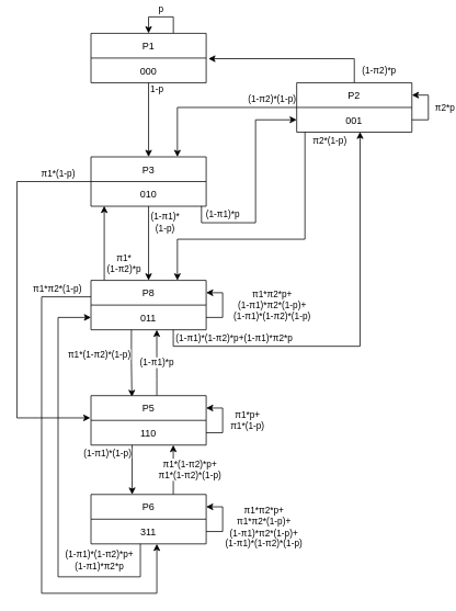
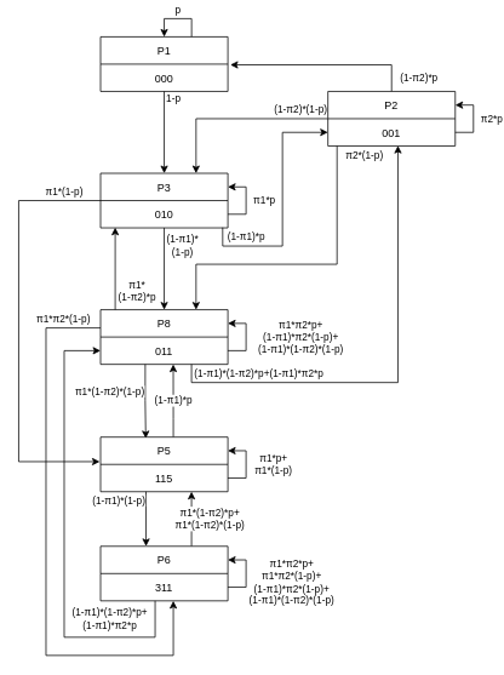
  <mxCell id="0" />
  <mxCell id="1" parent="0" />
  <mxCell id="2" value="1-p" style="edgeStyle=orthogonalEdgeStyle;rounded=0;orthogonalLoop=1;jettySize=auto;html=1;entryX=0.5;entryY=0;entryDx=0;entryDy=0;" parent="1" source="3" target="8" edge="1"><mxGeometry x="-0.833" y="10" relative="1" as="geometry"><mxPoint as="offset" /></mxGeometry></mxCell>
  <mxCell id="3" value="P1" style="swimlane;fontStyle=0;childLayout=stackLayout;horizontal=1;startSize=30;horizontalStack=0;resizeParent=1;resizeParentMax=0;resizeLast=0;collapsible=1;marginBottom=0;" parent="1" vertex="1"><mxGeometry x="110" y="40" width="140" height="60" as="geometry" /></mxCell>
  <mxCell id="4" value="000" style="text;strokeColor=none;fillColor=none;align=center;verticalAlign=middle;spacingLeft=4;spacingRight=4;overflow=hidden;points=[[0,0.5],[1,0.5]];portConstraint=eastwest;rotatable=0;" parent="3" vertex="1"><mxGeometry y="30" width="140" height="30" as="geometry" /></mxCell>
  <mxCell id="5" value="(1-π1)*p" style="edgeStyle=orthogonalEdgeStyle;rounded=0;orthogonalLoop=1;jettySize=auto;html=1;entryX=0;entryY=0.5;entryDx=0;entryDy=0;exitX=0.959;exitY=0.988;exitDx=0;exitDy=0;exitPerimeter=0;" parent="1" source="10" target="16" edge="1"><mxGeometry x="-0.647" y="10" relative="1" as="geometry"><Array as="points"><mxPoint x="244" y="270" /><mxPoint x="310" y="270" /><mxPoint x="310" y="145" /></Array><mxPoint as="offset" /></mxGeometry></mxCell>
  <mxCell id="6" value="(1-π1)*&lt;br&gt;(1-p)" style="edgeStyle=orthogonalEdgeStyle;rounded=0;orthogonalLoop=1;jettySize=auto;html=1;entryX=0.5;entryY=0;entryDx=0;entryDy=0;" parent="1" source="8" target="22" edge="1"><mxGeometry x="-0.556" y="20" relative="1" as="geometry"><mxPoint as="offset" /></mxGeometry></mxCell>
  <mxCell id="7" value="π1*(1-p)" style="edgeStyle=orthogonalEdgeStyle;rounded=0;orthogonalLoop=1;jettySize=auto;html=1;entryX=-0.006;entryY=-0.1;entryDx=0;entryDy=0;entryPerimeter=0;" edge="1" parent="1" source="8" target="28"><mxGeometry x="-0.828" y="-10" relative="1" as="geometry"><Array as="points"><mxPoint x="20" y="220" /><mxPoint x="20" y="507" /></Array><mxPoint as="offset" /></mxGeometry></mxCell>
  <mxCell id="8" value="P3" style="swimlane;fontStyle=0;childLayout=stackLayout;horizontal=1;startSize=30;horizontalStack=0;resizeParent=1;resizeParentMax=0;resizeLast=0;collapsible=1;marginBottom=0;" parent="1" vertex="1"><mxGeometry x="110" y="190" width="140" height="60" as="geometry" /></mxCell>
+ <mxCell id="9" value="π1*p" style="edgeStyle=orthogonalEdgeStyle;rounded=0;orthogonalLoop=1;jettySize=auto;html=1;exitX=1;exitY=0.5;exitDx=0;exitDy=0;entryX=1;entryY=0.25;entryDx=0;entryDy=0;" parent="8" source="10" target="8" edge="1"><mxGeometry x="0.001" y="-20" relative="1" as="geometry"><Array as="points"><mxPoint x="160" y="45" /><mxPoint x="160" y="15" /></Array><mxPoint as="offset" /></mxGeometry></mxCell>
  <mxCell id="10" value="010" style="text;strokeColor=none;fillColor=none;align=center;verticalAlign=middle;spacingLeft=4;spacingRight=4;overflow=hidden;points=[[0,0.5],[1,0.5]];portConstraint=eastwest;rotatable=0;" parent="8" vertex="1"><mxGeometry y="30" width="140" height="30" as="geometry" /></mxCell>
  <mxCell id="11" value="(1-π2)*p" style="edgeStyle=orthogonalEdgeStyle;rounded=0;orthogonalLoop=1;jettySize=auto;html=1;exitX=0.5;exitY=0;exitDx=0;exitDy=0;entryX=1.019;entryY=0.026;entryDx=0;entryDy=0;entryPerimeter=0;" parent="1" source="14" target="4" edge="1"><mxGeometry x="-0.854" y="-30" relative="1" as="geometry"><Array as="points"><mxPoint x="430" y="71" /></Array><mxPoint as="offset" /></mxGeometry></mxCell>
  <mxCell id="12" value="(1-π2)*(1-p)" style="edgeStyle=orthogonalEdgeStyle;rounded=0;orthogonalLoop=1;jettySize=auto;html=1;entryX=0.75;entryY=0;entryDx=0;entryDy=0;" parent="1" source="14" target="8" edge="1"><mxGeometry x="-0.707" y="-10" relative="1" as="geometry"><mxPoint as="offset" /></mxGeometry></mxCell>
  <mxCell id="13" value="π2*(1-p)" style="edgeStyle=orthogonalEdgeStyle;rounded=0;orthogonalLoop=1;jettySize=auto;html=1;entryX=0.75;entryY=0;entryDx=0;entryDy=0;" parent="1" source="14" target="22" edge="1"><mxGeometry x="-0.94" y="30" relative="1" as="geometry"><Array as="points"><mxPoint x="370" y="290" /><mxPoint x="215" y="290" /></Array><mxPoint as="offset" /></mxGeometry></mxCell>
  <mxCell id="14" value="P2" style="swimlane;fontStyle=0;childLayout=stackLayout;horizontal=1;startSize=30;horizontalStack=0;resizeParent=1;resizeParentMax=0;resizeLast=0;collapsible=1;marginBottom=0;" parent="1" vertex="1"><mxGeometry x="360" y="100" width="140" height="60" as="geometry" /></mxCell>
  <mxCell id="15" value="π2*p" style="edgeStyle=orthogonalEdgeStyle;rounded=0;orthogonalLoop=1;jettySize=auto;html=1;exitX=1;exitY=0.5;exitDx=0;exitDy=0;entryX=1;entryY=0.25;entryDx=0;entryDy=0;" parent="14" source="16" target="14" edge="1"><mxGeometry x="0.001" y="-20" relative="1" as="geometry"><Array as="points"><mxPoint x="160" y="45" /><mxPoint x="160" y="15" /></Array><mxPoint as="offset" /></mxGeometry></mxCell>
  <mxCell id="16" value="001" style="text;strokeColor=none;fillColor=none;align=center;verticalAlign=middle;spacingLeft=4;spacingRight=4;overflow=hidden;points=[[0,0.5],[1,0.5]];portConstraint=eastwest;rotatable=0;" parent="14" vertex="1"><mxGeometry y="30" width="140" height="30" as="geometry" /></mxCell>
  <mxCell id="17" value="p" style="edgeStyle=orthogonalEdgeStyle;rounded=0;orthogonalLoop=1;jettySize=auto;html=1;exitX=0.715;exitY=-0.003;exitDx=0;exitDy=0;entryX=0.5;entryY=0;entryDx=0;entryDy=0;exitPerimeter=0;" parent="1" source="3" target="3" edge="1"><mxGeometry y="-10" relative="1" as="geometry"><mxPoint x="229.97" y="10" as="sourcePoint" /><mxPoint x="139.97" y="-34" as="targetPoint" /><Array as="points"><mxPoint x="210" y="20" /><mxPoint x="180" y="20" /></Array><mxPoint as="offset" /></mxGeometry></mxCell>
  <mxCell id="18" value="π1*&lt;br&gt;(1-π2)*p" style="edgeStyle=orthogonalEdgeStyle;rounded=0;orthogonalLoop=1;jettySize=auto;html=1;entryX=0.115;entryY=0.988;entryDx=0;entryDy=0;entryPerimeter=0;exitX=0.102;exitY=0.024;exitDx=0;exitDy=0;exitPerimeter=0;" parent="1" source="22" target="10" edge="1"><mxGeometry x="-0.504" y="-24" relative="1" as="geometry"><Array as="points"><mxPoint x="126" y="341" /></Array><mxPoint as="offset" /></mxGeometry></mxCell>
  <mxCell id="19" value="(1-π1)*(1-π2)*p+(1-π1)*π2*p" style="edgeStyle=orthogonalEdgeStyle;rounded=0;orthogonalLoop=1;jettySize=auto;html=1;entryX=0.55;entryY=0.988;entryDx=0;entryDy=0;entryPerimeter=0;" parent="1" source="22" target="16" edge="1"><mxGeometry x="-0.628" y="10" relative="1" as="geometry"><Array as="points"><mxPoint x="210" y="420" /><mxPoint x="437" y="420" /></Array><mxPoint as="offset" /></mxGeometry></mxCell>
  <mxCell id="20" value="π1*(1-π2)*(1-p)" style="edgeStyle=orthogonalEdgeStyle;rounded=0;orthogonalLoop=1;jettySize=auto;html=1;entryX=0.355;entryY=0.024;entryDx=0;entryDy=0;entryPerimeter=0;exitX=0.351;exitY=1;exitDx=0;exitDy=0;exitPerimeter=0;" parent="1" source="24" target="27" edge="1"><mxGeometry x="-0.262" y="-39" relative="1" as="geometry"><Array as="points"><mxPoint x="159" y="440" /><mxPoint x="160" y="440" /></Array><mxPoint as="offset" /></mxGeometry></mxCell>
  <mxCell id="21" value="π1*π2*(1-p)" style="edgeStyle=orthogonalEdgeStyle;rounded=0;orthogonalLoop=1;jettySize=auto;html=1;" edge="1" parent="1" source="22"><mxGeometry x="-0.869" y="-10" relative="1" as="geometry"><mxPoint x="190" y="660" as="targetPoint" /><Array as="points"><mxPoint x="50" y="360" /><mxPoint x="50" y="720" /><mxPoint x="190" y="720" /><mxPoint x="190" y="660" /></Array><mxPoint as="offset" /></mxGeometry></mxCell>
  <mxCell id="22" value="P8" style="swimlane;fontStyle=0;childLayout=stackLayout;horizontal=1;startSize=30;horizontalStack=0;resizeParent=1;resizeParentMax=0;resizeLast=0;collapsible=1;marginBottom=0;" parent="1" vertex="1"><mxGeometry x="110" y="340" width="140" height="60" as="geometry" /></mxCell>
  <mxCell id="23" value="π1*π2*p+&lt;br&gt;(1-π1)*π2*(1-p)+&lt;br&gt;(1-π1)*(1-π2)*(1-p)" style="edgeStyle=orthogonalEdgeStyle;rounded=0;orthogonalLoop=1;jettySize=auto;html=1;exitX=1;exitY=0.5;exitDx=0;exitDy=0;entryX=1;entryY=0.25;entryDx=0;entryDy=0;" parent="22" source="24" target="22" edge="1"><mxGeometry y="-60" relative="1" as="geometry"><Array as="points"><mxPoint x="160" y="45" /><mxPoint x="160" y="15" /></Array><mxPoint as="offset" /></mxGeometry></mxCell>
  <mxCell id="24" value="011" style="text;strokeColor=none;fillColor=none;align=center;verticalAlign=middle;spacingLeft=4;spacingRight=4;overflow=hidden;points=[[0,0.5],[1,0.5]];portConstraint=eastwest;rotatable=0;" parent="22" vertex="1"><mxGeometry y="30" width="140" height="30" as="geometry" /></mxCell>
  <mxCell id="25" value="(1-π1)*(1-p)" style="edgeStyle=orthogonalEdgeStyle;rounded=0;orthogonalLoop=1;jettySize=auto;html=1;" parent="1" source="27" edge="1"><mxGeometry x="-0.667" y="-30" relative="1" as="geometry"><mxPoint x="160" y="600" as="targetPoint" /><Array as="points"><mxPoint x="160" y="600" /></Array><mxPoint as="offset" /></mxGeometry></mxCell>
  <mxCell id="26" value="(1-π1)*p" style="edgeStyle=orthogonalEdgeStyle;rounded=0;orthogonalLoop=1;jettySize=auto;html=1;entryX=0.571;entryY=1;entryDx=0;entryDy=0;entryPerimeter=0;" edge="1" parent="1" source="27" target="24"><mxGeometry relative="1" as="geometry"><Array as="points"><mxPoint x="190" y="460" /><mxPoint x="190" y="460" /></Array></mxGeometry></mxCell>
  <mxCell id="27" value="P5" style="swimlane;fontStyle=0;childLayout=stackLayout;horizontal=1;startSize=30;horizontalStack=0;resizeParent=1;resizeParentMax=0;resizeLast=0;collapsible=1;marginBottom=0;" parent="1" vertex="1"><mxGeometry x="110" y="480" width="140" height="60" as="geometry" /></mxCell>
- <mxCell id="28" value="110" style="text;strokeColor=none;fillColor=none;align=center;verticalAlign=middle;spacingLeft=4;spacingRight=4;overflow=hidden;points=[[0,0.5],[1,0.5]];portConstraint=eastwest;rotatable=0;" parent="27" vertex="1"><mxGeometry y="30" width="140" height="30" as="geometry" /></mxCell>
+ <mxCell id="28" value="115" style="text;strokeColor=none;fillColor=none;align=center;verticalAlign=middle;spacingLeft=4;spacingRight=4;overflow=hidden;points=[[0,0.5],[1,0.5]];portConstraint=eastwest;rotatable=0;" parent="27" vertex="1"><mxGeometry y="30" width="140" height="30" as="geometry" /></mxCell>
  <mxCell id="29" value="π1*p+&lt;br&gt;π1*(1-p)" style="edgeStyle=orthogonalEdgeStyle;rounded=0;orthogonalLoop=1;jettySize=auto;html=1;exitX=1;exitY=0.5;exitDx=0;exitDy=0;entryX=1;entryY=0.25;entryDx=0;entryDy=0;" parent="27" source="28" target="27" edge="1"><mxGeometry y="-30" relative="1" as="geometry"><Array as="points"><mxPoint x="160" y="45" /><mxPoint x="160" y="15" /></Array><mxPoint as="offset" /></mxGeometry></mxCell>
  <mxCell id="30" value="π1*(1-π2)*p+&lt;br&gt;π1*(1-π2)*(1-p)" style="edgeStyle=orthogonalEdgeStyle;rounded=0;orthogonalLoop=1;jettySize=auto;html=1;" parent="1" source="32" edge="1"><mxGeometry x="-0.0" y="-20" relative="1" as="geometry"><mxPoint x="210" y="540" as="targetPoint" /><Array as="points"><mxPoint x="210" y="540" /></Array><mxPoint as="offset" /></mxGeometry></mxCell>
  <mxCell id="31" value="(1-π1)*(1-π2)*p+&lt;br&gt;(1-π1)*π2*p" style="edgeStyle=orthogonalEdgeStyle;rounded=0;orthogonalLoop=1;jettySize=auto;html=1;entryX=0;entryY=0.5;entryDx=0;entryDy=0;" parent="1" source="32" target="24" edge="1"><mxGeometry x="-0.636" y="-20" relative="1" as="geometry"><Array as="points"><mxPoint x="170" y="700" /><mxPoint x="70" y="700" /><mxPoint x="70" y="385" /></Array><mxPoint as="offset" /></mxGeometry></mxCell>
  <mxCell id="32" value="P6" style="swimlane;fontStyle=0;childLayout=stackLayout;horizontal=1;startSize=30;horizontalStack=0;resizeParent=1;resizeParentMax=0;resizeLast=0;collapsible=1;marginBottom=0;" parent="1" vertex="1"><mxGeometry x="110" y="600" width="140" height="60" as="geometry" /></mxCell>
  <mxCell id="33" value="π1*π2*p+&lt;br&gt;π1*π2*(1-p)+&lt;br&gt;(1-π1)*π2*(1-p)+&lt;br&gt;(1-π1)*(1-π2)*(1-p)" style="edgeStyle=orthogonalEdgeStyle;rounded=0;orthogonalLoop=1;jettySize=auto;html=1;exitX=1;exitY=0.5;exitDx=0;exitDy=0;entryX=1;entryY=0.25;entryDx=0;entryDy=0;" parent="32" source="34" target="32" edge="1"><mxGeometry x="-0.287" y="-50" relative="1" as="geometry"><Array as="points"><mxPoint x="160" y="45" /><mxPoint x="160" y="15" /></Array><mxPoint as="offset" /></mxGeometry></mxCell>
  <mxCell id="34" value="311" style="text;strokeColor=none;fillColor=none;align=center;verticalAlign=middle;spacingLeft=4;spacingRight=4;overflow=hidden;points=[[0,0.5],[1,0.5]];portConstraint=eastwest;rotatable=0;" parent="32" vertex="1"><mxGeometry y="30" width="140" height="30" as="geometry" /></mxCell>
